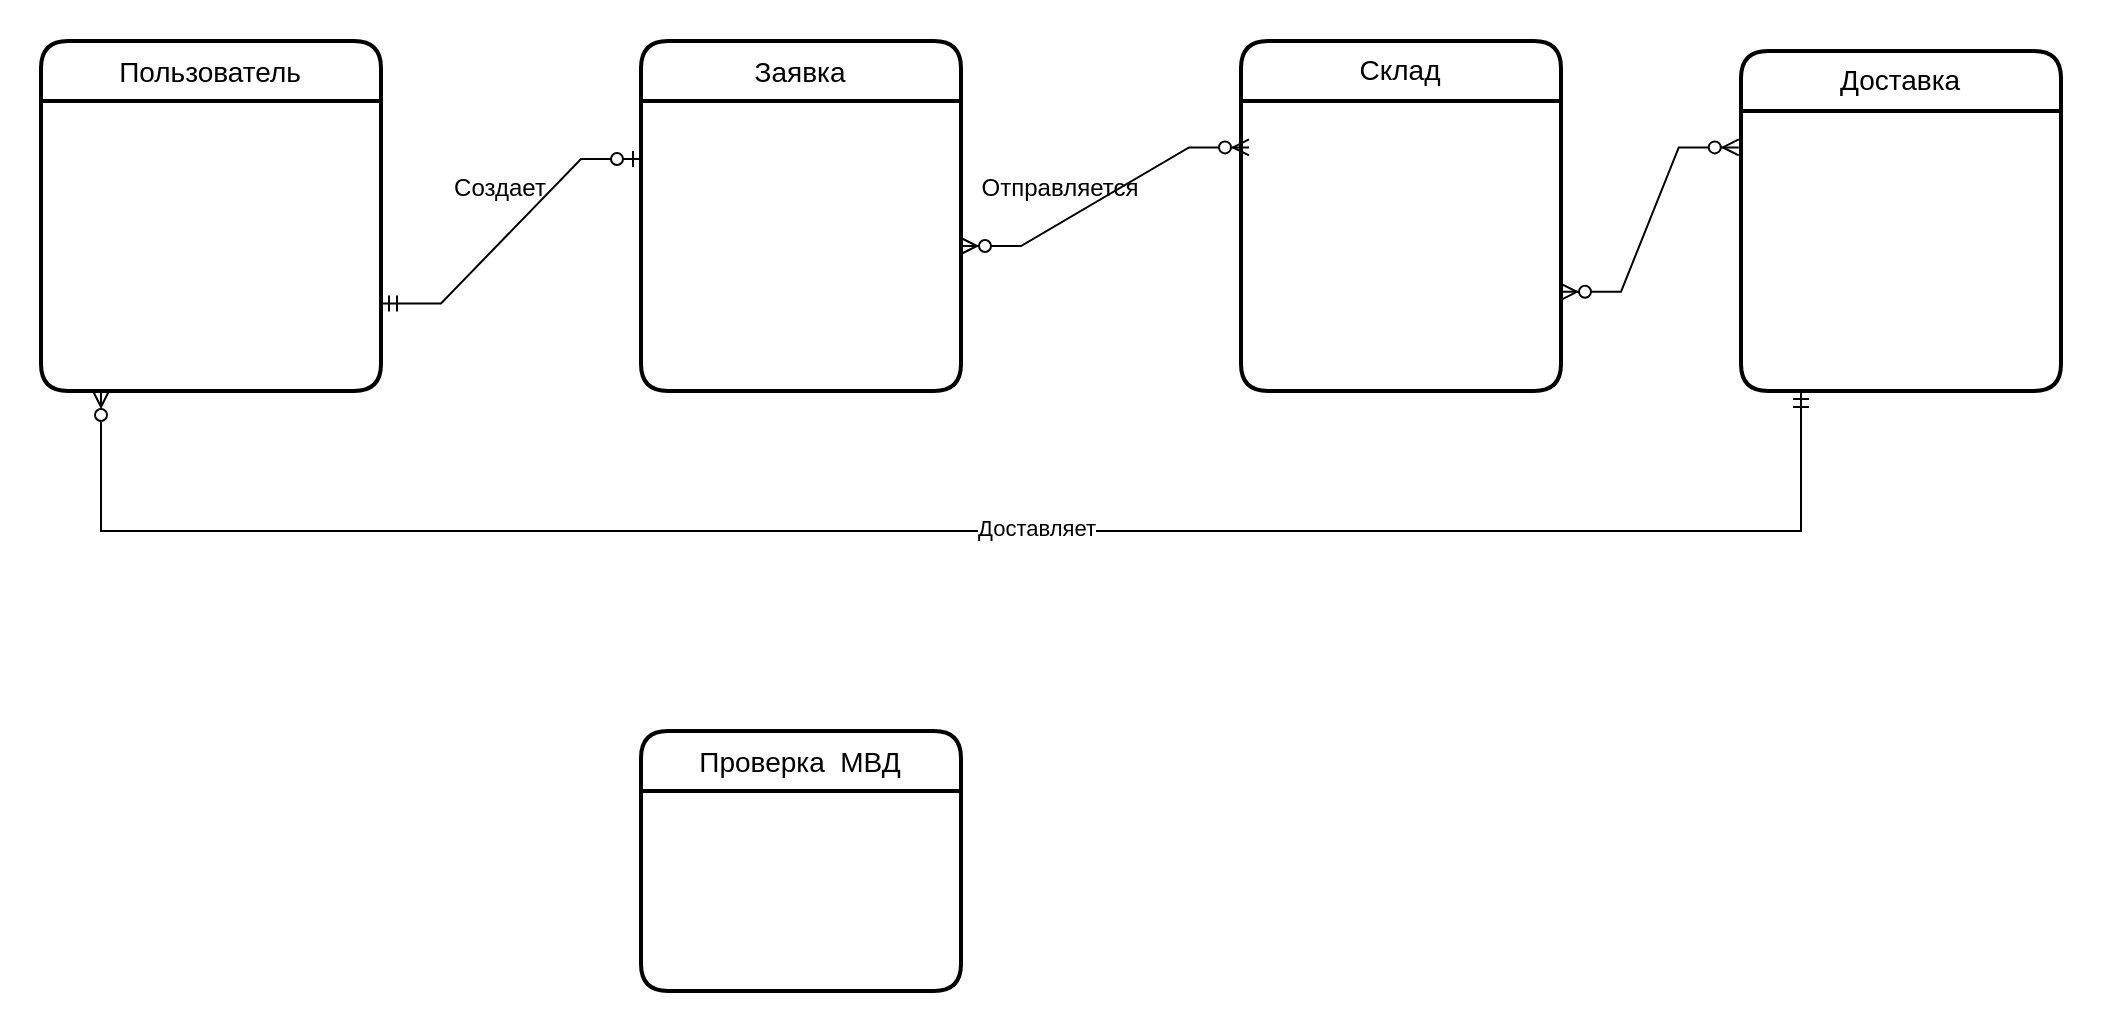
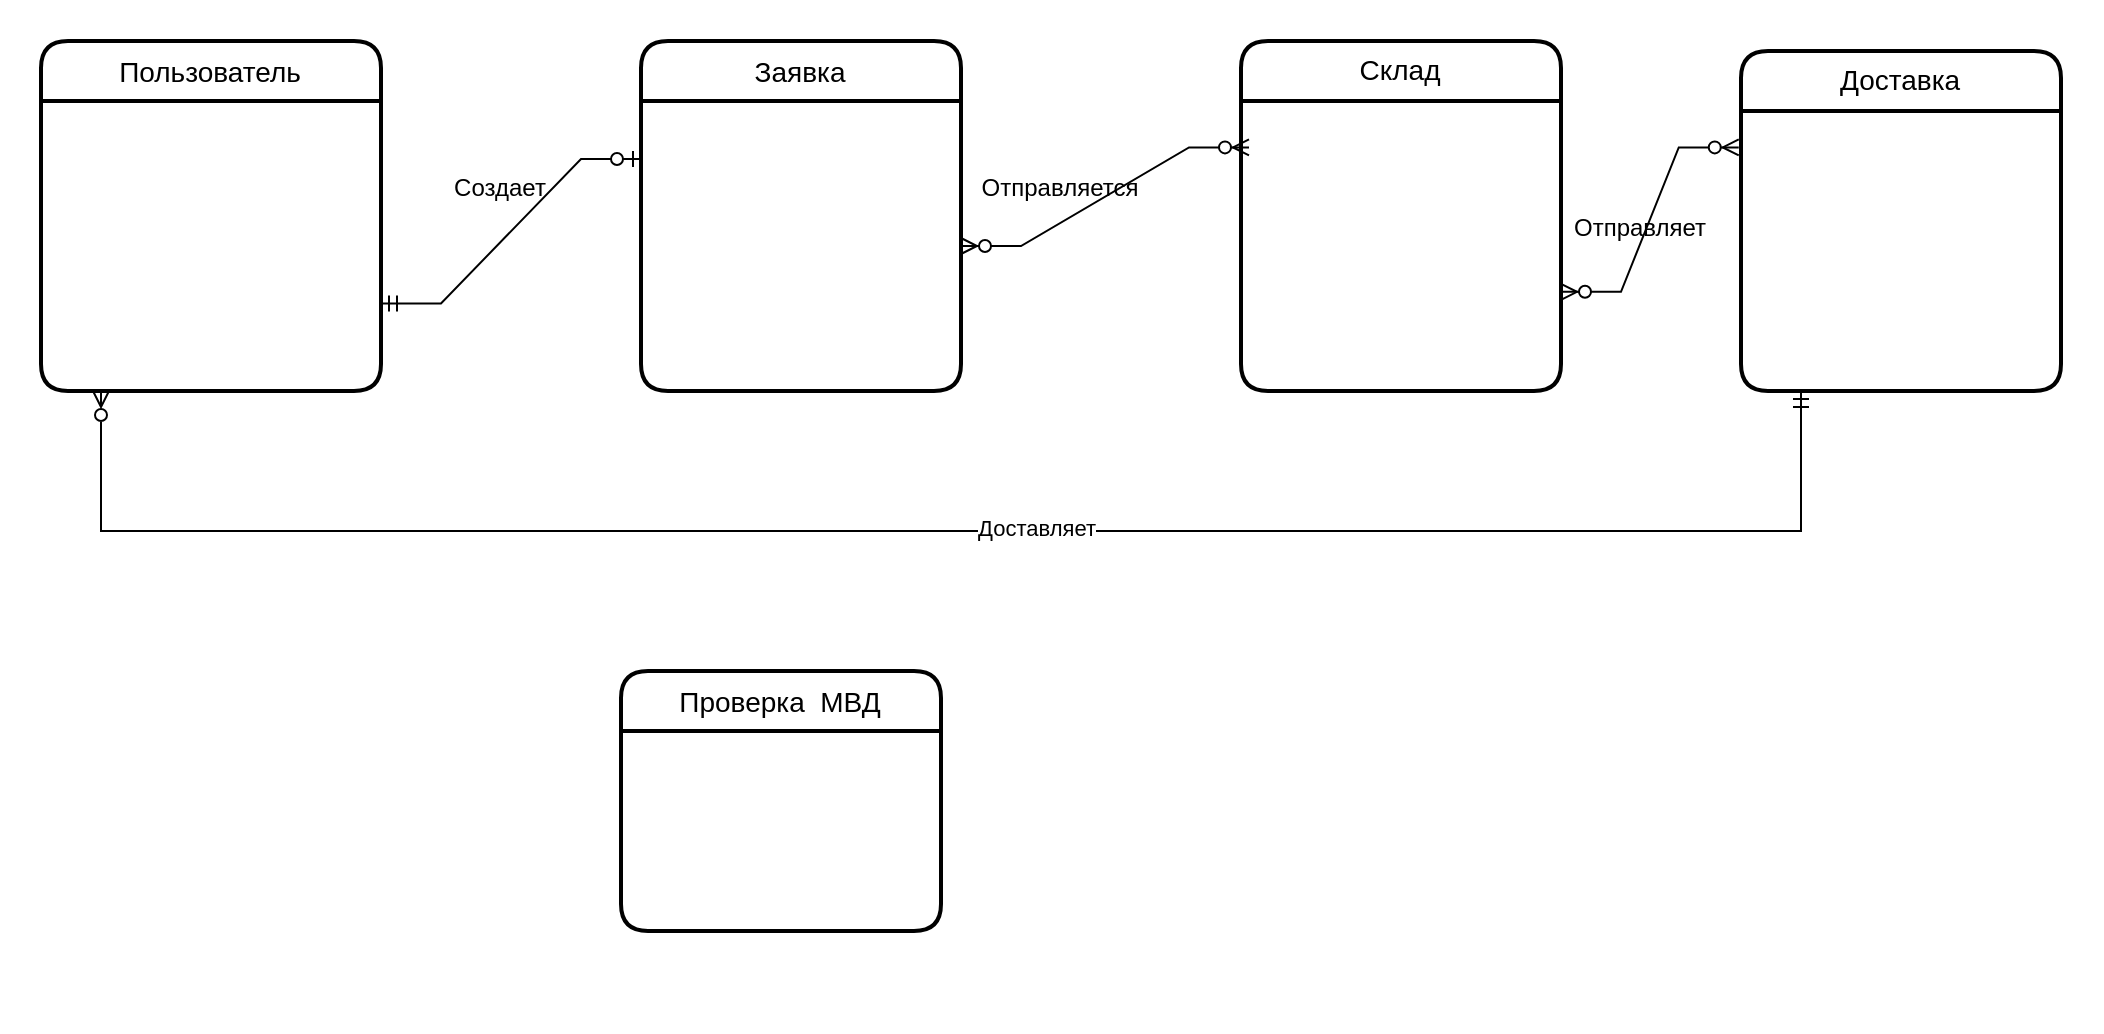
  <mxCell id="0" />
  <mxCell id="1" parent="0" />
- <mxCell id="2" value="Проверка  МВД" style="swimlane;childLayout=stackLayout;horizontal=1;startSize=30;horizontalStack=0;rounded=1;fontSize=14;fontStyle=0;strokeWidth=2;resizeParent=0;resizeLast=1;shadow=0;dashed=0;align=center;" parent="1" vertex="1"><mxGeometry x="320" y="365" width="160" height="130" as="geometry" /></mxCell>
+ <mxCell id="2" value="Проверка  МВД" style="swimlane;childLayout=stackLayout;horizontal=1;startSize=30;horizontalStack=0;rounded=1;fontSize=14;fontStyle=0;strokeWidth=2;resizeParent=0;resizeLast=1;shadow=0;dashed=0;align=center;" parent="1" vertex="1"><mxGeometry x="310" y="335" width="160" height="130" as="geometry" /></mxCell>
  <mxCell id="3" value="Пользователь" style="swimlane;childLayout=stackLayout;horizontal=1;startSize=30;horizontalStack=0;rounded=1;fontSize=14;fontStyle=0;strokeWidth=2;resizeParent=0;resizeLast=1;shadow=0;dashed=0;align=center;" parent="1" vertex="1"><mxGeometry x="20" y="20" width="170" height="175" as="geometry" /></mxCell>
  <mxCell id="4" value="Заявка" style="swimlane;childLayout=stackLayout;horizontal=1;startSize=30;horizontalStack=0;rounded=1;fontSize=14;fontStyle=0;strokeWidth=2;resizeParent=0;resizeLast=1;shadow=0;dashed=0;align=center;" parent="1" vertex="1"><mxGeometry x="320" y="20" width="160" height="175" as="geometry" /></mxCell>
  <mxCell id="5" value="&lt;span style=&quot;font-size: 12px;&quot;&gt;Создает&lt;/span&gt;" style="text;html=1;strokeColor=none;fillColor=none;align=center;verticalAlign=middle;whiteSpace=wrap;rounded=0;fontSize=20;" parent="1" vertex="1"><mxGeometry x="220" y="75" width="60" height="30" as="geometry" /></mxCell>
  <mxCell id="6" value="Склад" style="swimlane;childLayout=stackLayout;horizontal=1;startSize=30;horizontalStack=0;rounded=1;fontSize=14;fontStyle=0;strokeWidth=2;resizeParent=0;resizeLast=1;shadow=0;dashed=0;align=center;whiteSpace=wrap;" parent="1" vertex="1"><mxGeometry x="620" y="20" width="160" height="175" as="geometry" /></mxCell>
  <mxCell id="7" value="&#10;" style="align=left;strokeColor=none;fillColor=none;spacingLeft=4;fontSize=12;verticalAlign=top;resizable=0;rotatable=0;part=1;" parent="6" vertex="1"><mxGeometry y="30" width="160" height="145" as="geometry" /></mxCell>
  <mxCell id="8" value="Доставка" style="swimlane;childLayout=stackLayout;horizontal=1;startSize=30;horizontalStack=0;rounded=1;fontSize=14;fontStyle=0;strokeWidth=2;resizeParent=0;resizeLast=1;shadow=0;dashed=0;align=center;whiteSpace=wrap;" parent="1" vertex="1"><mxGeometry x="870" y="25" width="160" height="170" as="geometry" /></mxCell>
  <mxCell id="9" value="&lt;font style=&quot;font-size: 12px;&quot;&gt;Отправляется&lt;/font&gt;" style="text;html=1;strokeColor=none;fillColor=none;align=center;verticalAlign=middle;whiteSpace=wrap;rounded=0;fontSize=20;" parent="1" vertex="1"><mxGeometry x="500" y="75" width="60" height="30" as="geometry" /></mxCell>
  <mxCell id="10" value="" style="edgeStyle=entityRelationEdgeStyle;fontSize=12;html=1;endArrow=ERzeroToOne;startArrow=ERmandOne;rounded=0;entryX=0;entryY=0.414;entryDx=0;entryDy=0;entryPerimeter=0;exitX=1;exitY=0.75;exitDx=0;exitDy=0;" edge="1" parent="1" source="3"><mxGeometry width="100" height="100" relative="1" as="geometry"><mxPoint x="190" y="135" as="sourcePoint" /><mxPoint x="320" y="78.98" as="targetPoint" /></mxGeometry></mxCell>
  <mxCell id="11" value="" style="edgeStyle=entityRelationEdgeStyle;fontSize=12;html=1;endArrow=ERzeroToMany;endFill=1;startArrow=ERzeroToMany;rounded=0;exitX=1;exitY=0.5;exitDx=0;exitDy=0;entryX=0.025;entryY=0.16;entryDx=0;entryDy=0;entryPerimeter=0;" edge="1" parent="1" target="7"><mxGeometry width="100" height="100" relative="1" as="geometry"><mxPoint x="480" y="122.5" as="sourcePoint" /><mxPoint x="620" y="80" as="targetPoint" /></mxGeometry></mxCell>
  <mxCell id="12" value="" style="edgeStyle=entityRelationEdgeStyle;fontSize=12;html=1;endArrow=ERzeroToMany;endFill=1;startArrow=ERzeroToMany;rounded=0;exitX=1;exitY=0.658;exitDx=0;exitDy=0;exitPerimeter=0;entryX=-0.007;entryY=0.13;entryDx=0;entryDy=0;entryPerimeter=0;" edge="1" parent="1" source="7"><mxGeometry width="100" height="100" relative="1" as="geometry"><mxPoint x="763" y="155" as="sourcePoint" /><mxPoint x="868.88" y="73.2" as="targetPoint" /></mxGeometry></mxCell>
+ <mxCell id="13" value="&lt;font style=&quot;font-size: 12px;&quot;&gt;Отправляет&lt;/font&gt;" style="text;html=1;strokeColor=none;fillColor=none;align=center;verticalAlign=middle;whiteSpace=wrap;rounded=0;fontSize=20;" vertex="1" parent="1"><mxGeometry x="790" y="95" width="60" height="30" as="geometry" /></mxCell>
  <mxCell id="14" value="" style="edgeStyle=orthogonalEdgeStyle;fontSize=12;html=1;endArrow=ERmandOne;startArrow=ERzeroToMany;rounded=0;startFill=0;endFill=0;entryX=0.5;entryY=1;entryDx=0;entryDy=0;" edge="1" parent="1"><mxGeometry width="100" height="100" relative="1" as="geometry"><mxPoint x="50" y="195" as="sourcePoint" /><mxPoint x="900" y="195" as="targetPoint" /><Array as="points"><mxPoint x="50" y="265" /><mxPoint x="900" y="265" /></Array></mxGeometry></mxCell>
  <mxCell id="15" value="Доставляет" style="edgeLabel;html=1;align=center;verticalAlign=middle;resizable=0;points=[];" vertex="1" connectable="0" parent="14"><mxGeometry x="0.085" y="2" relative="1" as="geometry"><mxPoint as="offset" /></mxGeometry></mxCell>
